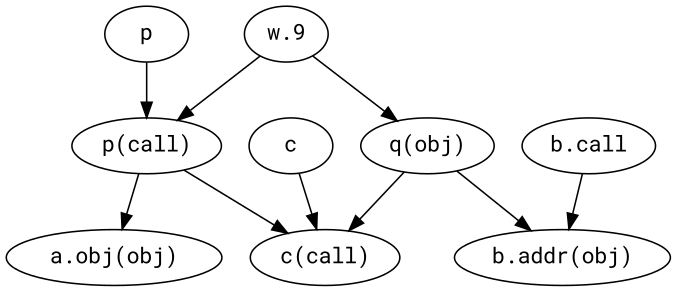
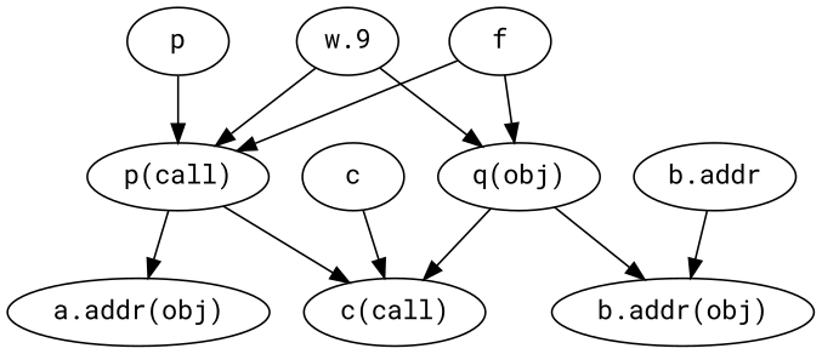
  digraph {
    fontname="Roboto Mono"
    node [fontname="Roboto Mono"]
    edge [fontname="Roboto Mono"]
    n1 [label="p(call)"]
+   f
    "q(obj)"
-   "a.addr(obj)" [label="a.obj(obj)"]
+   "a.addr(obj)"
    n5 [label="c(call)"]
    "b.addr(obj)"
-   "b.addr" [label="b.call"]
+   "b.addr"
    c
    p
    n10 [label="w.9"]
    n1 -> "a.addr(obj)"
    n1 -> n5
+   f -> n1
+   f -> "q(obj)"
    "q(obj)" -> n5
    "q(obj)" -> "b.addr(obj)"
    "b.addr" -> "b.addr(obj)"
    c -> n5
    p -> n1
    n10 -> n1
    n10 -> "q(obj)"
  }
